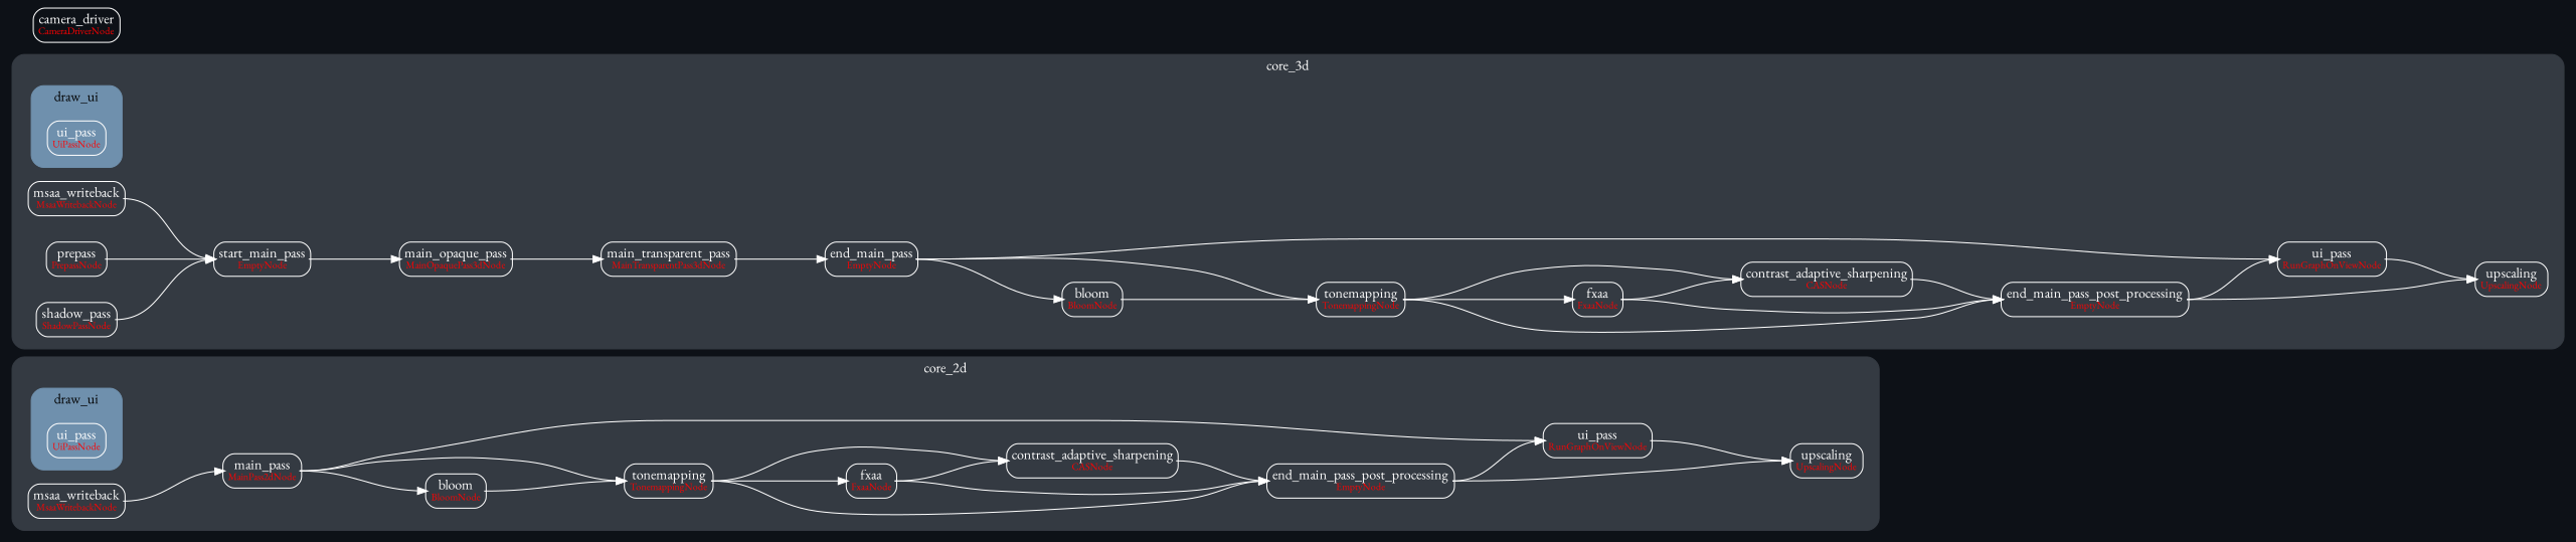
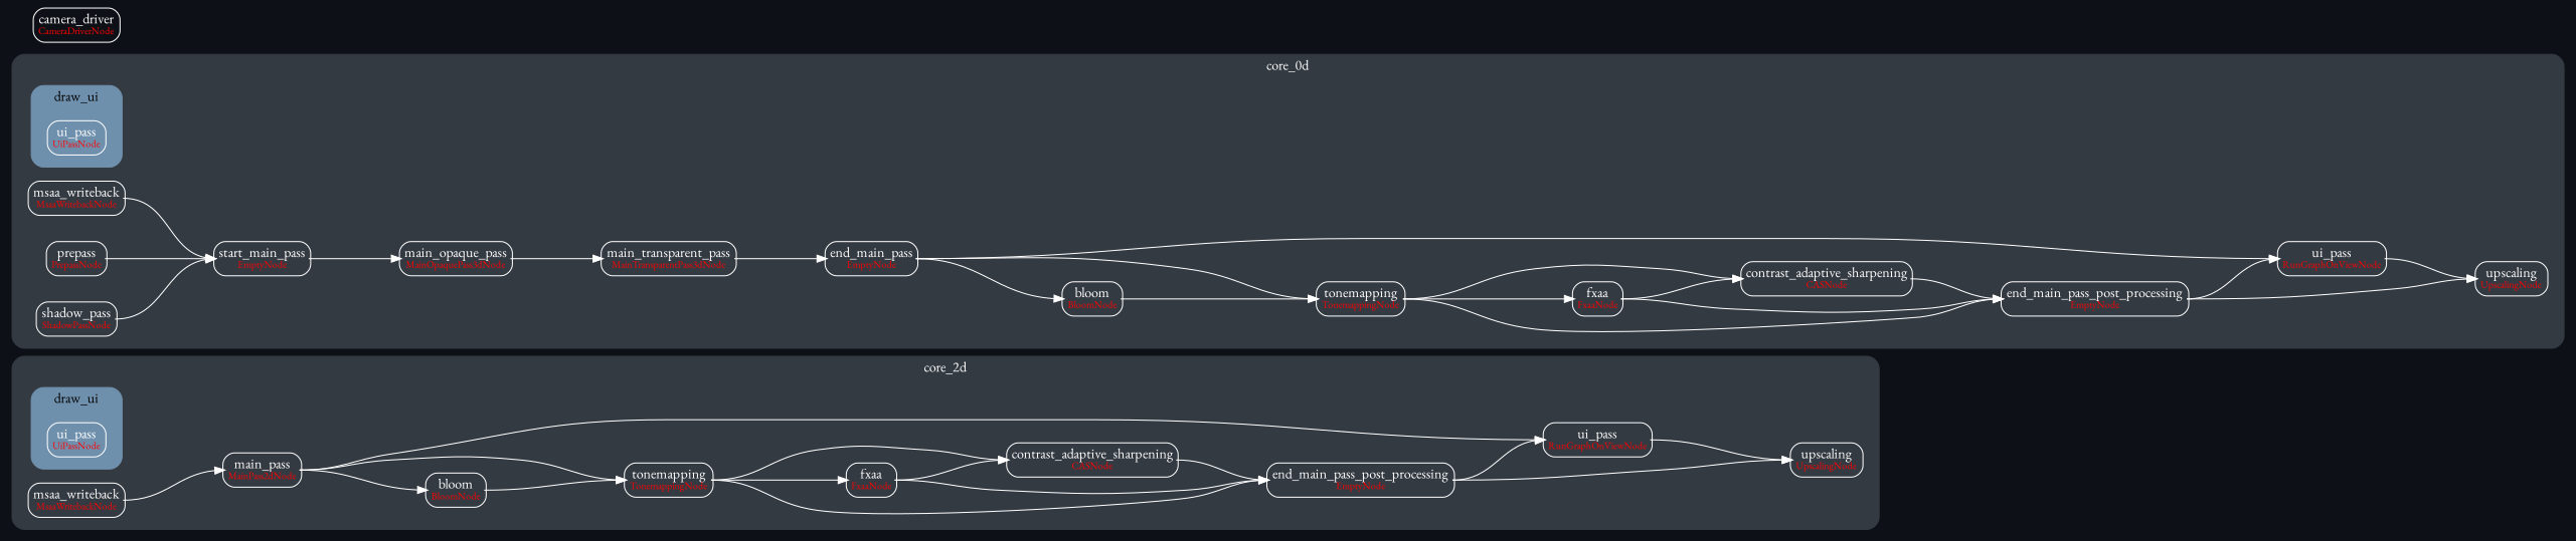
  digraph {
    bgcolor="#0d1117"
    rankdir=LR
    ranksep=1.0
    fontname="EB Garamond"
    node [color=white fillcolor=white fontcolor=white fontname="EB Garamond" shape=plaintext]
    edge [color=white fontcolor=white fontname="EB Garamond" headport="title:w" tailport="title:e"]
    n1 [label=<<TABLE STYLE="rounded"><TR><TD PORT="title" BORDER="0" COLSPAN="2">ui_pass<BR/><FONT COLOR="red" POINT-SIZE="10">UiPassNode</FONT></TD></TR></TABLE>>]
    n2 [label=<<TABLE STYLE="rounded"><TR><TD PORT="title" BORDER="0" COLSPAN="2">bloom<BR/><FONT COLOR="red" POINT-SIZE="10">BloomNode</FONT></TD></TR></TABLE>>]
    n3 [label=<<TABLE STYLE="rounded"><TR><TD PORT="title" BORDER="0" COLSPAN="2">tonemapping<BR/><FONT COLOR="red" POINT-SIZE="10">TonemappingNode</FONT></TD></TR></TABLE>>]
    n4 [label=<<TABLE STYLE="rounded"><TR><TD PORT="title" BORDER="0" COLSPAN="2">contrast_adaptive_sharpening<BR/><FONT COLOR="red" POINT-SIZE="10">CASNode</FONT></TD></TR></TABLE>>]
    n5 [label=<<TABLE STYLE="rounded"><TR><TD PORT="title" BORDER="0" COLSPAN="2">end_main_pass_post_processing<BR/><FONT COLOR="red" POINT-SIZE="10">EmptyNode</FONT></TD></TR></TABLE>>]
    n6 [label=<<TABLE STYLE="rounded"><TR><TD PORT="title" BORDER="0" COLSPAN="2">main_pass<BR/><FONT COLOR="red" POINT-SIZE="10">MainPass2dNode</FONT></TD></TR></TABLE>>]
    n7 [label=<<TABLE STYLE="rounded"><TR><TD PORT="title" BORDER="0" COLSPAN="2">ui_pass<BR/><FONT COLOR="red" POINT-SIZE="10">RunGraphOnViewNode</FONT></TD></TR></TABLE>>]
    n8 [label=<<TABLE STYLE="rounded"><TR><TD PORT="title" BORDER="0" COLSPAN="2">fxaa<BR/><FONT COLOR="red" POINT-SIZE="10">FxaaNode</FONT></TD></TR></TABLE>>]
    n9 [label=<<TABLE STYLE="rounded"><TR><TD PORT="title" BORDER="0" COLSPAN="2">msaa_writeback<BR/><FONT COLOR="red" POINT-SIZE="10">MsaaWritebackNode</FONT></TD></TR></TABLE>>]
    n10 [label=<<TABLE STYLE="rounded"><TR><TD PORT="title" BORDER="0" COLSPAN="2">upscaling<BR/><FONT COLOR="red" POINT-SIZE="10">UpscalingNode</FONT></TD></TR></TABLE>>]
    n11 [label=<<TABLE STYLE="rounded"><TR><TD PORT="title" BORDER="0" COLSPAN="2">ui_pass<BR/><FONT COLOR="red" POINT-SIZE="10">UiPassNode</FONT></TD></TR></TABLE>>]
    n12 [label=<<TABLE STYLE="rounded"><TR><TD PORT="title" BORDER="0" COLSPAN="2">bloom<BR/><FONT COLOR="red" POINT-SIZE="10">BloomNode</FONT></TD></TR></TABLE>>]
    n13 [label=<<TABLE STYLE="rounded"><TR><TD PORT="title" BORDER="0" COLSPAN="2">tonemapping<BR/><FONT COLOR="red" POINT-SIZE="10">TonemappingNode</FONT></TD></TR></TABLE>>]
    n14 [label=<<TABLE STYLE="rounded"><TR><TD PORT="title" BORDER="0" COLSPAN="2">contrast_adaptive_sharpening<BR/><FONT COLOR="red" POINT-SIZE="10">CASNode</FONT></TD></TR></TABLE>>]
    n15 [label=<<TABLE STYLE="rounded"><TR><TD PORT="title" BORDER="0" COLSPAN="2">end_main_pass_post_processing<BR/><FONT COLOR="red" POINT-SIZE="10">EmptyNode</FONT></TD></TR></TABLE>>]
    n16 [label=<<TABLE STYLE="rounded"><TR><TD PORT="title" BORDER="0" COLSPAN="2">main_opaque_pass<BR/><FONT COLOR="red" POINT-SIZE="10">MainOpaquePass3dNode</FONT></TD></TR></TABLE>>]
    n17 [label=<<TABLE STYLE="rounded"><TR><TD PORT="title" BORDER="0" COLSPAN="2">main_transparent_pass<BR/><FONT COLOR="red" POINT-SIZE="10">MainTransparentPass3dNode</FONT></TD></TR></TABLE>>]
    n18 [label=<<TABLE STYLE="rounded"><TR><TD PORT="title" BORDER="0" COLSPAN="2">end_main_pass<BR/><FONT COLOR="red" POINT-SIZE="10">EmptyNode</FONT></TD></TR></TABLE>>]
    n19 [label=<<TABLE STYLE="rounded"><TR><TD PORT="title" BORDER="0" COLSPAN="2">fxaa<BR/><FONT COLOR="red" POINT-SIZE="10">FxaaNode</FONT></TD></TR></TABLE>>]
    n20 [label=<<TABLE STYLE="rounded"><TR><TD PORT="title" BORDER="0" COLSPAN="2">msaa_writeback<BR/><FONT COLOR="red" POINT-SIZE="10">MsaaWritebackNode</FONT></TD></TR></TABLE>>]
    n21 [label=<<TABLE STYLE="rounded"><TR><TD PORT="title" BORDER="0" COLSPAN="2">start_main_pass<BR/><FONT COLOR="red" POINT-SIZE="10">EmptyNode</FONT></TD></TR></TABLE>>]
    n22 [label=<<TABLE STYLE="rounded"><TR><TD PORT="title" BORDER="0" COLSPAN="2">prepass<BR/><FONT COLOR="red" POINT-SIZE="10">PrepassNode</FONT></TD></TR></TABLE>>]
    n23 [label=<<TABLE STYLE="rounded"><TR><TD PORT="title" BORDER="0" COLSPAN="2">upscaling<BR/><FONT COLOR="red" POINT-SIZE="10">UpscalingNode</FONT></TD></TR></TABLE>>]
    n24 [label=<<TABLE STYLE="rounded"><TR><TD PORT="title" BORDER="0" COLSPAN="2">shadow_pass<BR/><FONT COLOR="red" POINT-SIZE="10">ShadowPassNode</FONT></TD></TR></TABLE>>]
    n25 [label=<<TABLE STYLE="rounded"><TR><TD PORT="title" BORDER="0" COLSPAN="2">ui_pass<BR/><FONT COLOR="red" POINT-SIZE="10">RunGraphOnViewNode</FONT></TD></TR></TABLE>>]
    n26 [label=<<TABLE STYLE="rounded"><TR><TD PORT="title" BORDER="0" COLSPAN="2">camera_driver<BR/><FONT COLOR="red" POINT-SIZE="10">CameraDriverNode</FONT></TD></TR></TABLE>>]
    subgraph cluster_1 {
      color="#343a42"
      fontcolor=white
      label=core_2d
      style="rounded,filled"
      n2
      n3
      n4
      n5
      n6
      n7
      n8
      n9
      n10
      subgraph cluster_2 {
        color="#6f90ad"
        fontcolor=black
        label=draw_ui
        style="rounded,filled"
        n1
      }
    }
    subgraph cluster_3 {
      color="#343a42"
      fontcolor=white
-     label=core_3d
+     label=core_0d
      style="rounded,filled"
      n12
      n13
      n14
      n15
      n16
      n17
      n18
      n19
      n20
      n21
      n22
      n23
      n24
      n25
      subgraph cluster_4 {
        color="#6f90ad"
        fontcolor=black
        label=draw_ui
        style="rounded,filled"
        n11
      }
    }
    n2 -> n3
    n3 -> n4
    n3 -> n5
    n3 -> n8
    n4 -> n5
    n5 -> n7
    n5 -> n10
    n6 -> n2
    n6 -> n3
    n6 -> n7
    n7 -> n10
    n8 -> n4
    n8 -> n5
    n9 -> n6
    n12 -> n13
    n13 -> n14
    n13 -> n15
    n13 -> n19
    n14 -> n15
    n15 -> n23
    n15 -> n25
    n16 -> n17
    n17 -> n18
    n18 -> n12
    n18 -> n13
    n18 -> n25
    n19 -> n14
    n19 -> n15
    n20 -> n21
    n21 -> n16
    n22 -> n21
    n24 -> n21
    n25 -> n23
  }
